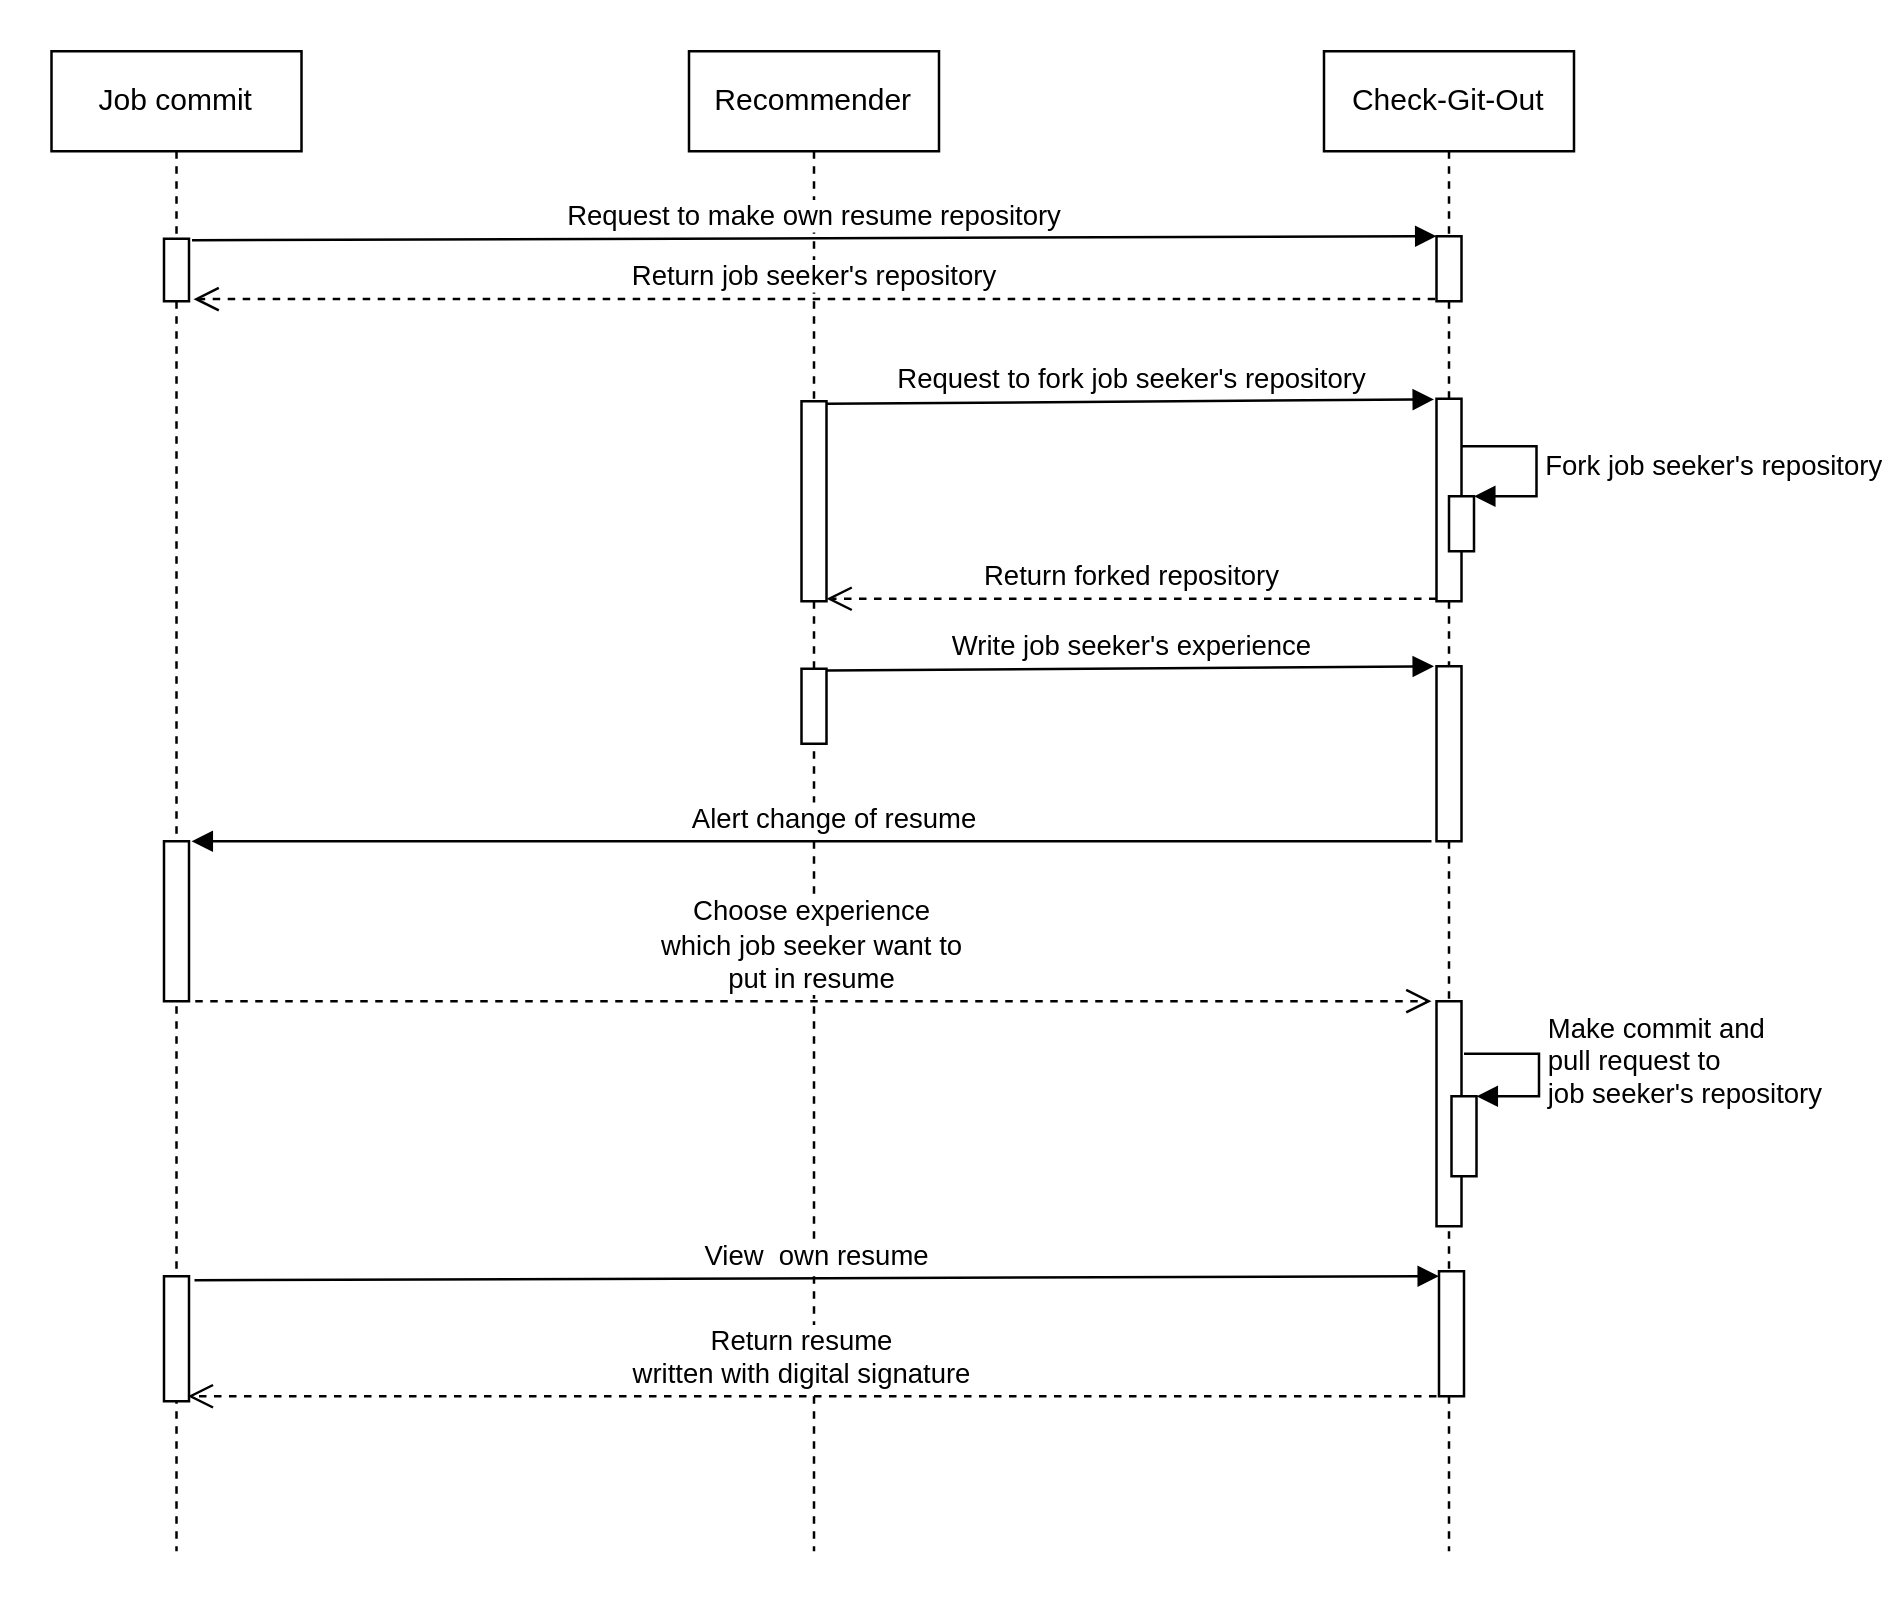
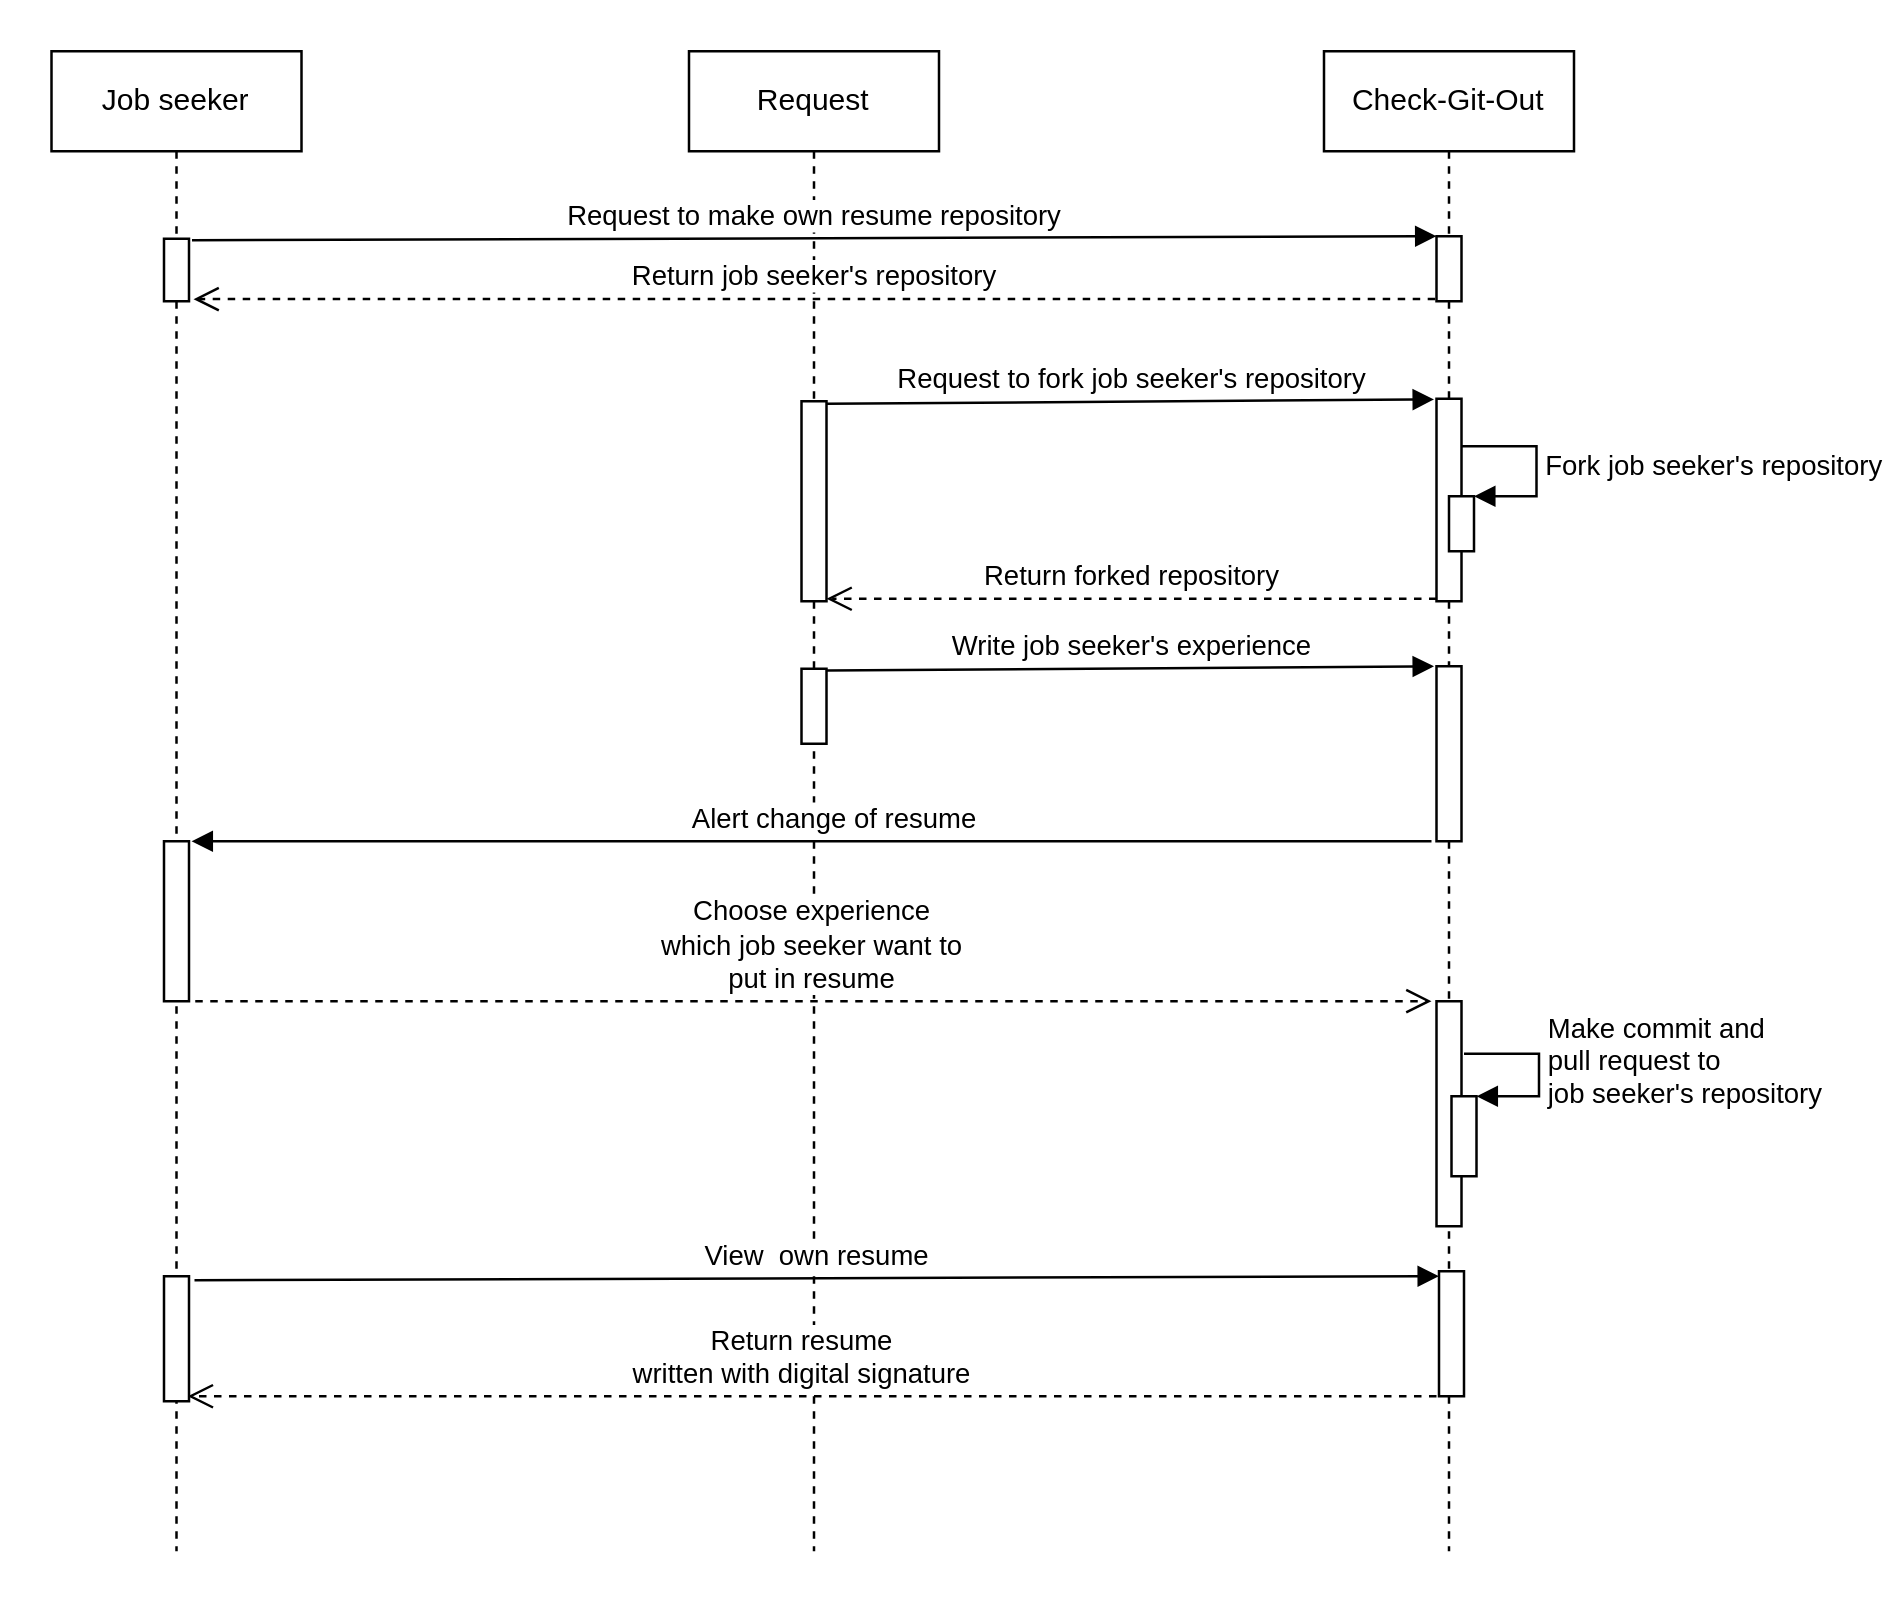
  <mxCell id="0" />
  <mxCell id="1" parent="0" />
- <mxCell id="2" value="Job commit" style="shape=umlLifeline;perimeter=lifelinePerimeter;whiteSpace=wrap;html=1;container=1;collapsible=0;recursiveResize=0;outlineConnect=0;" vertex="1" parent="1"><mxGeometry x="20" y="20" width="100" height="600" as="geometry" /></mxCell>
+ <mxCell id="2" value="Job seeker" style="shape=umlLifeline;perimeter=lifelinePerimeter;whiteSpace=wrap;html=1;container=1;collapsible=0;recursiveResize=0;outlineConnect=0;" vertex="1" parent="1"><mxGeometry x="20" y="20" width="100" height="600" as="geometry" /></mxCell>
  <mxCell id="3" value="" style="html=1;points=[];perimeter=orthogonalPerimeter;" vertex="1" parent="2"><mxGeometry x="45" y="316" width="10" height="64" as="geometry" /></mxCell>
  <mxCell id="4" value="" style="html=1;points=[];perimeter=orthogonalPerimeter;" vertex="1" parent="2"><mxGeometry x="45" y="75" width="10" height="25" as="geometry" /></mxCell>
  <mxCell id="5" value="" style="html=1;points=[];perimeter=orthogonalPerimeter;" vertex="1" parent="2"><mxGeometry x="45" y="490" width="10" height="50" as="geometry" /></mxCell>
- <mxCell id="6" value="Recommender" style="shape=umlLifeline;perimeter=lifelinePerimeter;whiteSpace=wrap;html=1;container=1;collapsible=0;recursiveResize=0;outlineConnect=0;" vertex="1" parent="1"><mxGeometry x="275" y="20" width="100" height="600" as="geometry" /></mxCell>
+ <mxCell id="6" value="Request" style="shape=umlLifeline;perimeter=lifelinePerimeter;whiteSpace=wrap;html=1;container=1;collapsible=0;recursiveResize=0;outlineConnect=0;" vertex="1" parent="1"><mxGeometry x="275" y="20" width="100" height="600" as="geometry" /></mxCell>
  <mxCell id="7" value="" style="html=1;points=[];perimeter=orthogonalPerimeter;" vertex="1" parent="6"><mxGeometry x="45" y="140" width="10" height="80" as="geometry" /></mxCell>
  <mxCell id="8" value="" style="html=1;points=[];perimeter=orthogonalPerimeter;" vertex="1" parent="6"><mxGeometry x="45" y="247" width="10" height="30" as="geometry" /></mxCell>
  <mxCell id="9" value="Check-Git-Out" style="shape=umlLifeline;perimeter=lifelinePerimeter;whiteSpace=wrap;html=1;container=1;collapsible=0;recursiveResize=0;outlineConnect=0;" vertex="1" parent="1"><mxGeometry x="529" y="20" width="100" height="600" as="geometry" /></mxCell>
  <mxCell id="10" value="" style="html=1;points=[];perimeter=orthogonalPerimeter;" vertex="1" parent="9"><mxGeometry x="45" y="74" width="10" height="26" as="geometry" /></mxCell>
  <mxCell id="11" value="" style="html=1;points=[];perimeter=orthogonalPerimeter;" vertex="1" parent="9"><mxGeometry x="45" y="246" width="10" height="70" as="geometry" /></mxCell>
  <mxCell id="12" value="" style="html=1;points=[];perimeter=orthogonalPerimeter;" vertex="1" parent="9"><mxGeometry x="45" y="139" width="10" height="81" as="geometry" /></mxCell>
  <mxCell id="13" value="" style="html=1;points=[];perimeter=orthogonalPerimeter;" vertex="1" parent="9"><mxGeometry x="50" y="178" width="10" height="22" as="geometry" /></mxCell>
  <mxCell id="14" value="Fork job seeker's repository" style="edgeStyle=orthogonalEdgeStyle;html=1;align=left;spacingLeft=2;endArrow=block;rounded=0;entryX=1;entryY=0;" edge="1" target="13" parent="9"><mxGeometry relative="1" as="geometry"><mxPoint x="55" y="158" as="sourcePoint" /><Array as="points"><mxPoint x="85" y="158" /></Array></mxGeometry></mxCell>
  <mxCell id="15" value="" style="html=1;points=[];perimeter=orthogonalPerimeter;" vertex="1" parent="9"><mxGeometry x="45" y="380" width="10" height="90" as="geometry" /></mxCell>
  <mxCell id="16" value="" style="html=1;points=[];perimeter=orthogonalPerimeter;" vertex="1" parent="9"><mxGeometry x="46" y="488" width="10" height="50" as="geometry" /></mxCell>
  <mxCell id="17" value="Request to make own resume repository" style="html=1;verticalAlign=bottom;endArrow=block;rounded=0;entryX=0;entryY=0.25;entryDx=0;entryDy=0;entryPerimeter=0;exitX=1.12;exitY=0.332;exitDx=0;exitDy=0;exitPerimeter=0;" edge="1" parent="1"><mxGeometry width="80" relative="1" as="geometry"><mxPoint x="76.2" y="95.6" as="sourcePoint" /><mxPoint x="574" y="94" as="targetPoint" /></mxGeometry></mxCell>
  <mxCell id="18" value="Alert change of resume" style="html=1;verticalAlign=bottom;endArrow=block;rounded=0;exitX=-0.3;exitY=0.923;exitDx=0;exitDy=0;exitPerimeter=0;" edge="1" parent="1"><mxGeometry x="-0.037" width="80" relative="1" as="geometry"><mxPoint x="572" y="335.99" as="sourcePoint" /><mxPoint x="76" y="336" as="targetPoint" /><Array as="points"><mxPoint x="210" y="336" /></Array><mxPoint as="offset" /></mxGeometry></mxCell>
  <mxCell id="19" value="Choose experience&lt;br&gt;which job seeker want to &lt;br&gt;put in resume" style="html=1;verticalAlign=bottom;endArrow=open;dashed=1;endSize=8;rounded=0;entryX=-0.2;entryY=0.108;entryDx=0;entryDy=0;entryPerimeter=0;" edge="1" parent="1"><mxGeometry relative="1" as="geometry"><mxPoint x="77.5" y="400" as="sourcePoint" /><mxPoint x="572" y="399.96" as="targetPoint" /></mxGeometry></mxCell>
  <mxCell id="20" value="" style="html=1;points=[];perimeter=orthogonalPerimeter;" vertex="1" parent="1"><mxGeometry x="580" y="438" width="10" height="32" as="geometry" /></mxCell>
  <mxCell id="21" value="Make commit and&amp;nbsp;&lt;br&gt;pull request to &lt;br&gt;job seeker's repository" style="edgeStyle=orthogonalEdgeStyle;html=1;align=left;spacingLeft=2;endArrow=block;rounded=0;entryX=1;entryY=0;" edge="1" parent="1"><mxGeometry x="-0.073" relative="1" as="geometry"><mxPoint x="585" y="421" as="sourcePoint" /><Array as="points"><mxPoint x="615" y="421" /></Array><mxPoint x="590" y="438" as="targetPoint" /><mxPoint as="offset" /></mxGeometry></mxCell>
  <mxCell id="22" value="Request to fork job seeker's repository" style="html=1;verticalAlign=bottom;endArrow=block;rounded=0;entryX=-0.1;entryY=0.069;entryDx=0;entryDy=0;entryPerimeter=0;" edge="1" parent="1"><mxGeometry width="80" relative="1" as="geometry"><mxPoint x="330" y="161" as="sourcePoint" /><mxPoint x="573" y="159.28" as="targetPoint" /></mxGeometry></mxCell>
  <mxCell id="23" value="Return forked repository" style="html=1;verticalAlign=bottom;endArrow=open;dashed=1;endSize=8;rounded=0;" edge="1" parent="1"><mxGeometry relative="1" as="geometry"><mxPoint x="574" y="239" as="sourcePoint" /><mxPoint x="330" y="239" as="targetPoint" /><Array as="points"><mxPoint x="494.5" y="239" /></Array></mxGeometry></mxCell>
  <mxCell id="24" value="Write job seeker's experience" style="html=1;verticalAlign=bottom;endArrow=block;rounded=0;entryX=-0.1;entryY=0.069;entryDx=0;entryDy=0;entryPerimeter=0;" edge="1" parent="1"><mxGeometry width="80" relative="1" as="geometry"><mxPoint x="330" y="267.72" as="sourcePoint" /><mxPoint x="573" y="266" as="targetPoint" /></mxGeometry></mxCell>
  <mxCell id="25" value="Return resume&lt;br&gt;written with digital signature" style="html=1;verticalAlign=bottom;endArrow=open;dashed=1;endSize=8;rounded=0;" edge="1" parent="1"><mxGeometry x="0.017" relative="1" as="geometry"><mxPoint x="574" y="558" as="sourcePoint" /><mxPoint x="74.5" y="558" as="targetPoint" /><mxPoint as="offset" /></mxGeometry></mxCell>
  <mxCell id="26" value="Return job seeker's repository" style="html=1;verticalAlign=bottom;endArrow=open;dashed=1;endSize=8;rounded=0;exitX=-0.052;exitY=0.967;exitDx=0;exitDy=0;exitPerimeter=0;entryX=1.181;entryY=0.966;entryDx=0;entryDy=0;entryPerimeter=0;" edge="1" parent="1" source="10" target="4"><mxGeometry relative="1" as="geometry"><mxPoint x="355" y="120" as="sourcePoint" /><mxPoint x="80" y="119" as="targetPoint" /></mxGeometry></mxCell>
  <mxCell id="27" value="View&amp;nbsp; own resume" style="html=1;verticalAlign=bottom;endArrow=block;rounded=0;entryX=0;entryY=0.25;entryDx=0;entryDy=0;entryPerimeter=0;exitX=1.12;exitY=0.332;exitDx=0;exitDy=0;exitPerimeter=0;" edge="1" parent="1"><mxGeometry width="80" relative="1" as="geometry"><mxPoint x="77.2" y="511.6" as="sourcePoint" /><mxPoint x="575" y="510" as="targetPoint" /></mxGeometry></mxCell>
